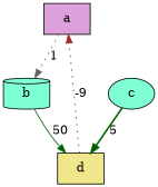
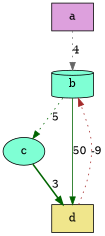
  digraph {
    node [fillcolor=aquamarine shape=box style=filled]
    edge [color=darkgreen style=dotted]
    a [fillcolor=plum]
    b [shape=cylinder]
    c [shape=ellipse]
    d [fillcolor=khaki]
-   a -> b [color=gray40 label=1]
+   a -> b [color=gray40 label=4]
+   b -> c [label=5]
    b -> d [label=50 style=solid]
-   c -> d [label=5 style=bold]
-   d -> a [color=brown label=-9]
+   c -> d [label=3 style=bold]
+   d -> b [color=brown label=-9]
  }
